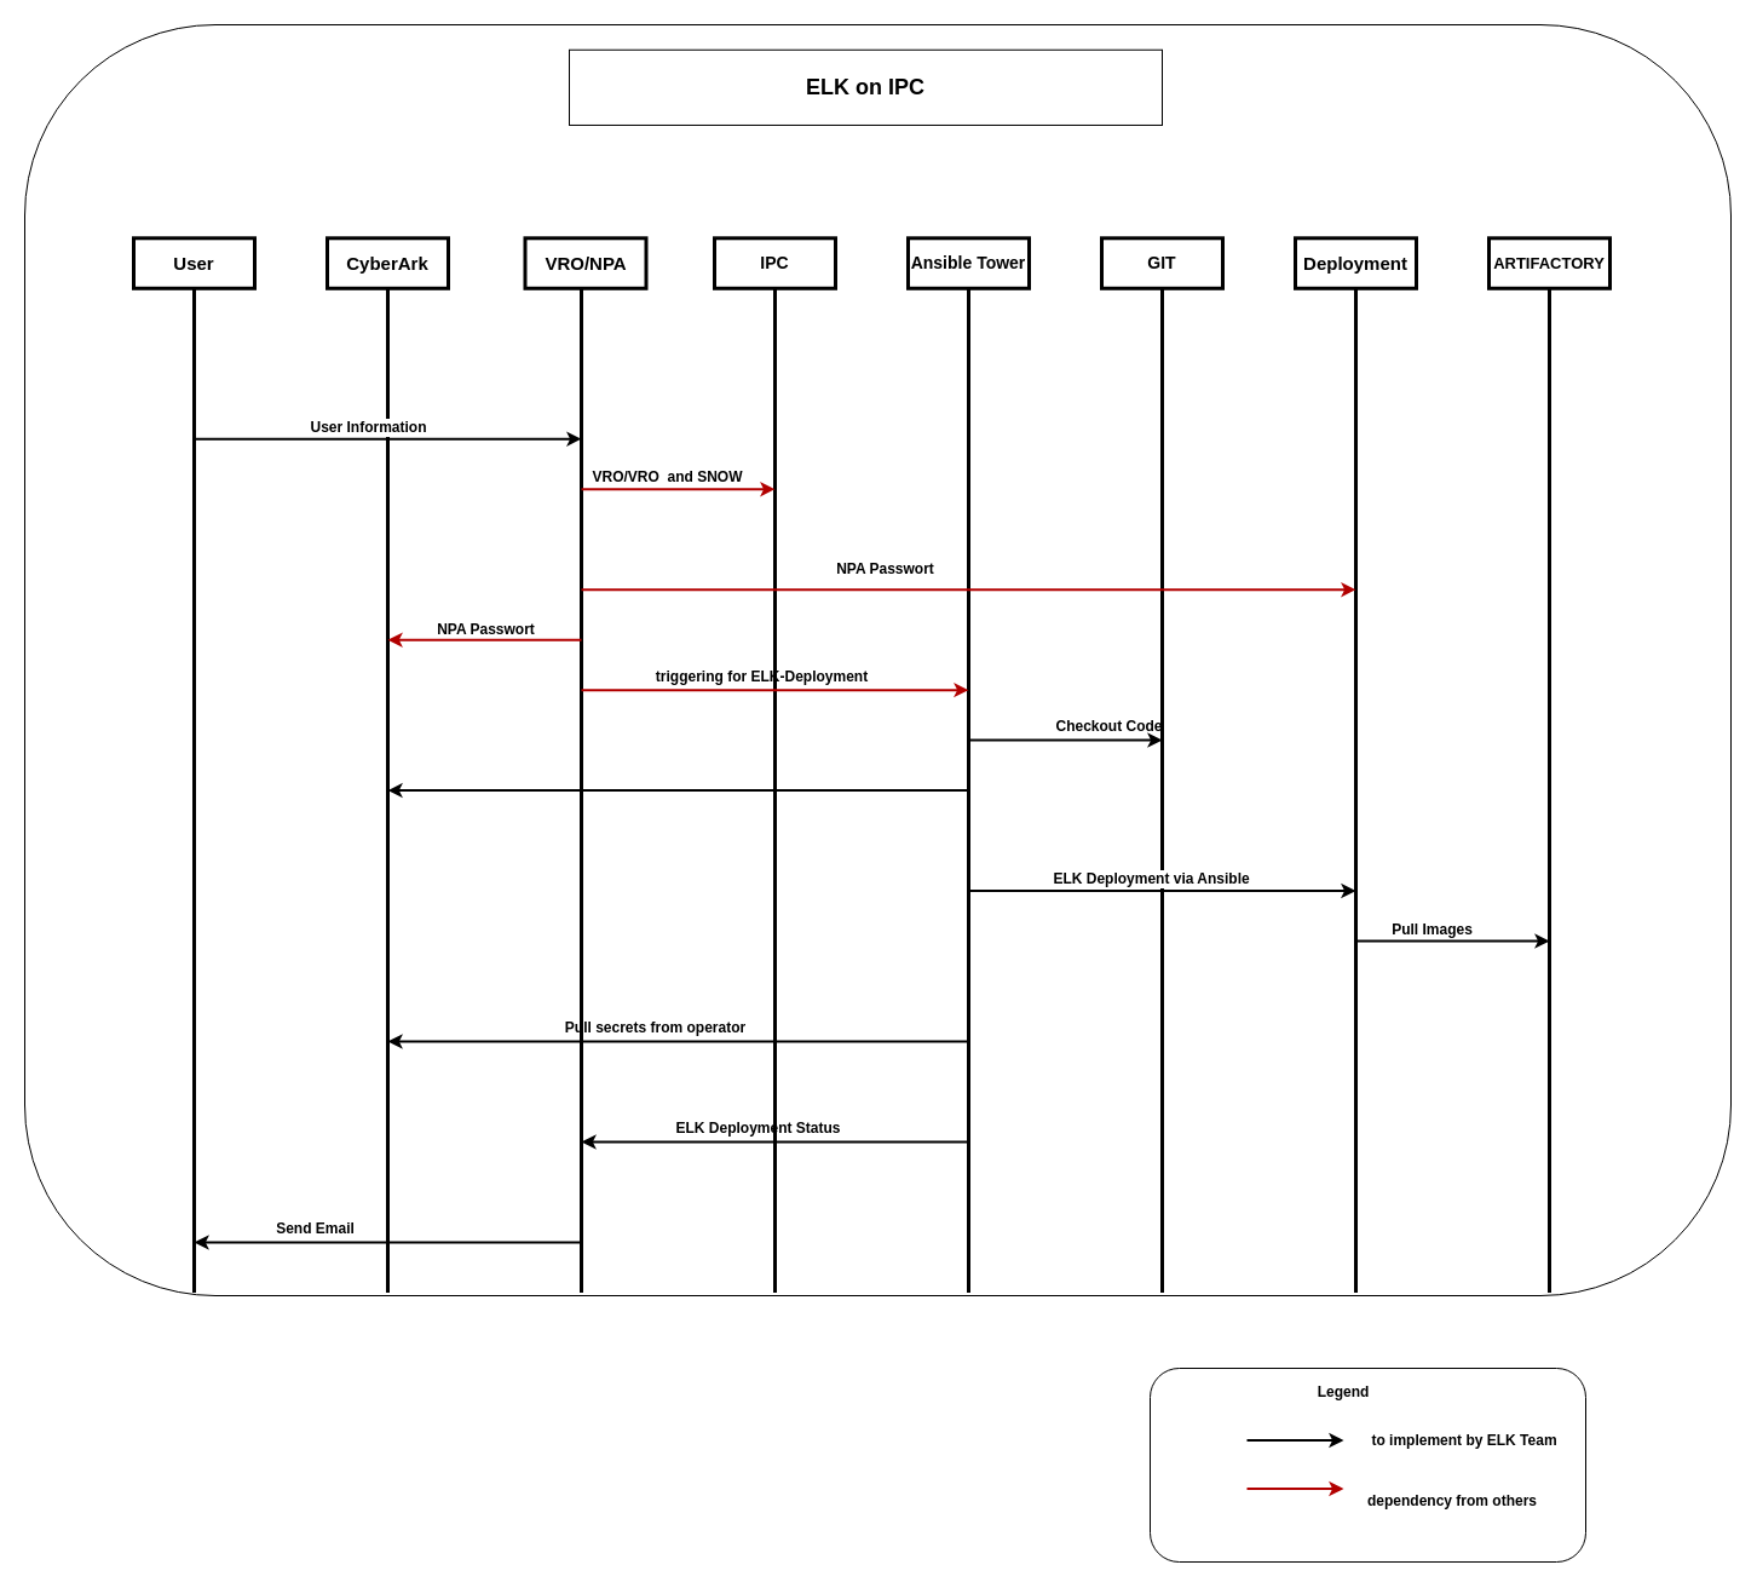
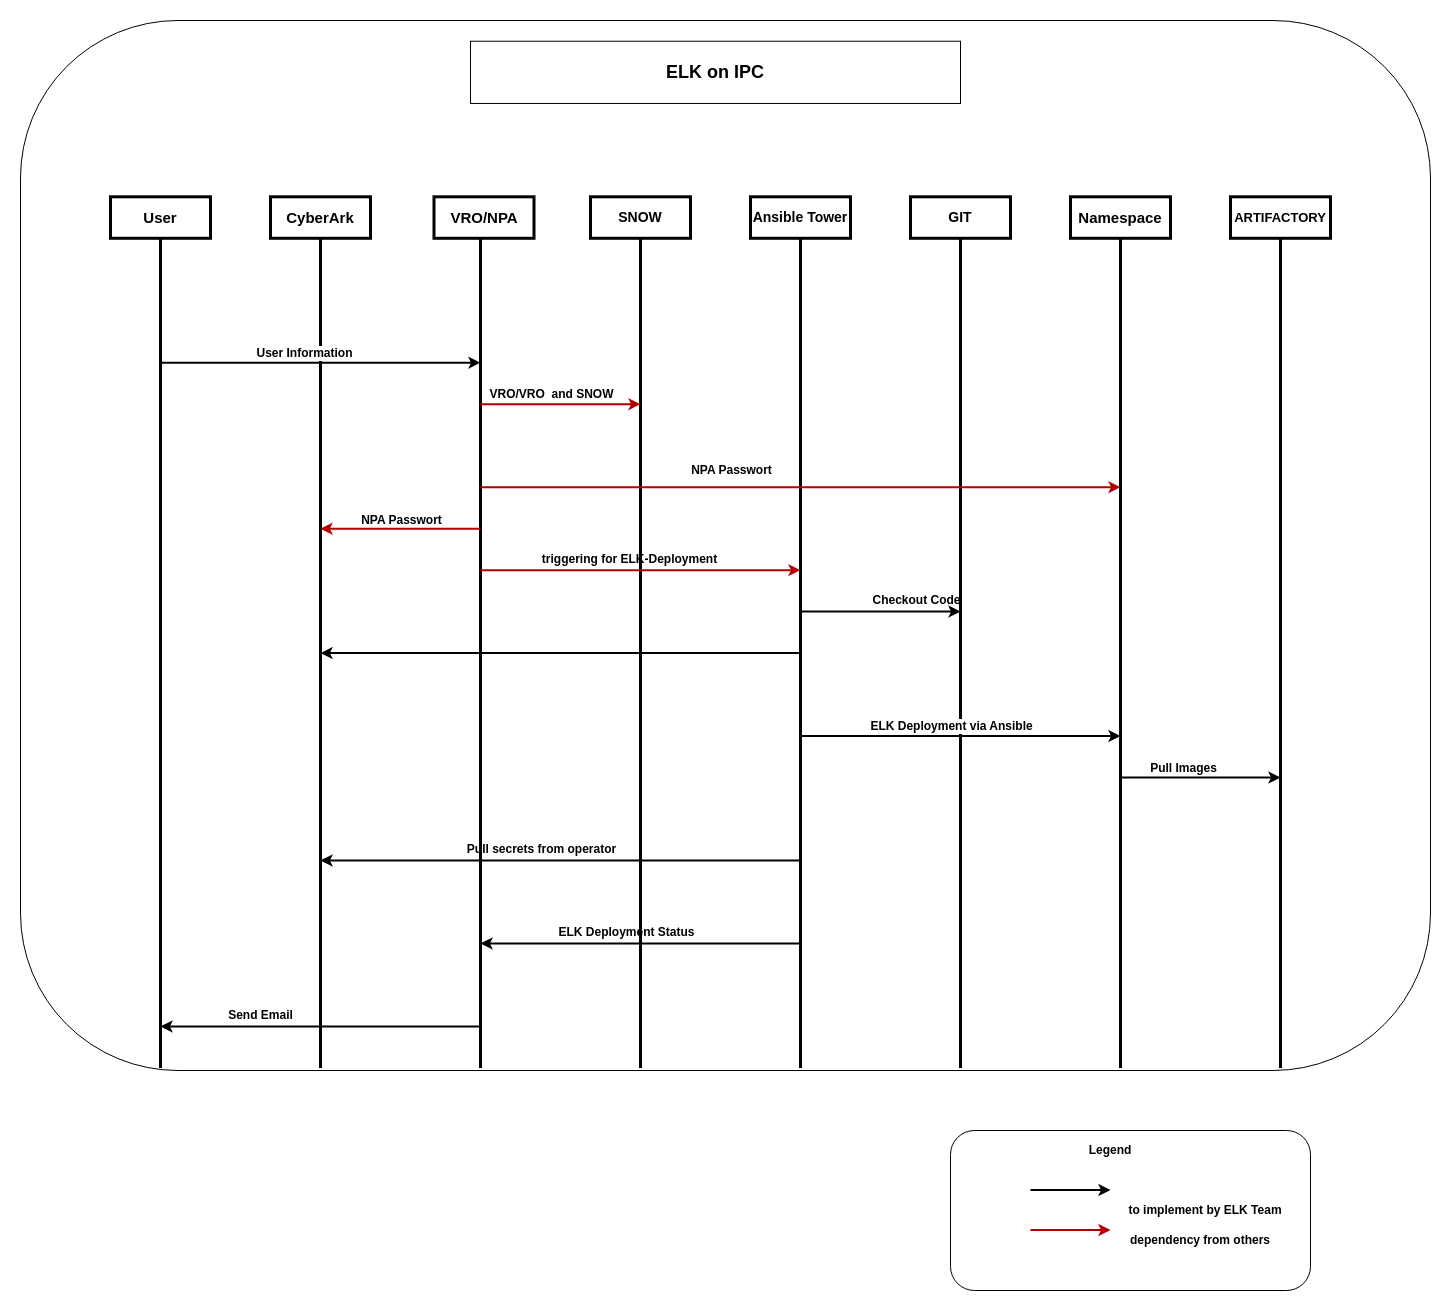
  <mxCell id="0" />
  <mxCell id="1" parent="0" />
  <mxCell id="2" value="" style="rounded=1;whiteSpace=wrap;html=1;" vertex="1" parent="1"><mxGeometry x="950" y="1130" width="360" height="160" as="geometry" /></mxCell>
  <mxCell id="3" value="" style="rounded=1;whiteSpace=wrap;html=1;" vertex="1" parent="1"><mxGeometry x="20" y="20" width="1410" height="1050" as="geometry" /></mxCell>
  <mxCell id="4" value="" style="endArrow=none;html=1;strokeWidth=3;" parent="1" edge="1"><mxGeometry width="50" height="50" relative="1" as="geometry"><mxPoint x="160" y="1067.407" as="sourcePoint" /><mxPoint x="160" y="237.778" as="targetPoint" /></mxGeometry></mxCell>
  <mxCell id="5" value="" style="endArrow=none;html=1;strokeWidth=3;" parent="1" edge="1"><mxGeometry width="50" height="50" relative="1" as="geometry"><mxPoint x="320" y="1067.407" as="sourcePoint" /><mxPoint x="320" y="237.778" as="targetPoint" /></mxGeometry></mxCell>
  <mxCell id="6" value="" style="endArrow=none;html=1;strokeWidth=3;" parent="1" edge="1"><mxGeometry width="50" height="50" relative="1" as="geometry"><mxPoint x="480" y="1067.407" as="sourcePoint" /><mxPoint x="480" y="237.778" as="targetPoint" /></mxGeometry></mxCell>
  <mxCell id="7" value="" style="endArrow=none;html=1;strokeWidth=3;" parent="1" edge="1"><mxGeometry width="50" height="50" relative="1" as="geometry"><mxPoint x="1120" y="1067.407" as="sourcePoint" /><mxPoint x="1120" y="237.778" as="targetPoint" /></mxGeometry></mxCell>
  <mxCell id="8" value="" style="endArrow=none;html=1;strokeWidth=3;" parent="1" edge="1"><mxGeometry width="50" height="50" relative="1" as="geometry"><mxPoint x="640" y="1067.407" as="sourcePoint" /><mxPoint x="640" y="237.778" as="targetPoint" /></mxGeometry></mxCell>
  <mxCell id="9" value="&lt;b&gt;NPA Passwort&lt;/b&gt;" style="text;html=1;align=center;verticalAlign=middle;resizable=0;points=[];labelBackgroundColor=#ffffff;" parent="8" vertex="1" connectable="0"><mxGeometry x="0.321" y="-3" relative="1" as="geometry"><mxPoint x="-243" y="0.59" as="offset" /></mxGeometry></mxCell>
  <mxCell id="10" value="&lt;b&gt;NPA Passwort&lt;/b&gt;" style="text;html=1;align=center;verticalAlign=middle;resizable=0;points=[];labelBackgroundColor=#ffffff;" vertex="1" connectable="0" parent="8"><mxGeometry x="0.321" y="-3" relative="1" as="geometry"><mxPoint x="87" y="-49.41" as="offset" /></mxGeometry></mxCell>
  <mxCell id="11" value="" style="endArrow=none;html=1;strokeWidth=3;" parent="1" edge="1"><mxGeometry width="50" height="50" relative="1" as="geometry"><mxPoint x="800" y="1067.407" as="sourcePoint" /><mxPoint x="800" y="237.778" as="targetPoint" /></mxGeometry></mxCell>
  <mxCell id="12" value="" style="endArrow=none;html=1;strokeWidth=3;" parent="1" edge="1"><mxGeometry width="50" height="50" relative="1" as="geometry"><mxPoint x="960" y="1067.407" as="sourcePoint" /><mxPoint x="960" y="237.778" as="targetPoint" /></mxGeometry></mxCell>
  <mxCell id="13" value="" style="endArrow=none;html=1;strokeWidth=3;" parent="1" edge="1"><mxGeometry width="50" height="50" relative="1" as="geometry"><mxPoint x="1280" y="1067.407" as="sourcePoint" /><mxPoint x="1280" y="237.778" as="targetPoint" /></mxGeometry></mxCell>
  <mxCell id="14" value="&lt;p&gt;&lt;font style=&quot;font-size: 15px&quot;&gt;&lt;b&gt;User&lt;/b&gt;&lt;/font&gt;&lt;/p&gt;" style="rounded=0;whiteSpace=wrap;html=1;strokeWidth=3;" parent="1" vertex="1"><mxGeometry x="110" y="196.296" width="100" height="41.481" as="geometry" /></mxCell>
  <mxCell id="15" value="&lt;font style=&quot;font-size: 15px&quot;&gt;&lt;b&gt;CyberArk&lt;/b&gt;&lt;/font&gt;" style="rounded=0;whiteSpace=wrap;html=1;strokeWidth=3;" parent="1" vertex="1"><mxGeometry x="270" y="196.296" width="100" height="41.481" as="geometry" /></mxCell>
  <mxCell id="16" value="&lt;font style=&quot;font-size: 15px&quot;&gt;&lt;b&gt;VRO/NPA&lt;/b&gt;&lt;/font&gt;" style="rounded=0;whiteSpace=wrap;html=1;strokeWidth=3;" parent="1" vertex="1"><mxGeometry x="433.5" y="196.296" width="100" height="41.481" as="geometry" /></mxCell>
- <mxCell id="17" value="&lt;font style=&quot;font-size: 14px&quot;&gt;&lt;b&gt;IPC&lt;/b&gt;&lt;/font&gt;" style="rounded=0;whiteSpace=wrap;html=1;strokeWidth=3;" parent="1" vertex="1"><mxGeometry x="590" y="196.296" width="100" height="41.481" as="geometry" /></mxCell>
+ <mxCell id="17" value="&lt;font style=&quot;font-size: 14px&quot;&gt;&lt;b&gt;SNOW&lt;/b&gt;&lt;/font&gt;" style="rounded=0;whiteSpace=wrap;html=1;strokeWidth=3;" parent="1" vertex="1"><mxGeometry x="590" y="196.296" width="100" height="41.481" as="geometry" /></mxCell>
  <mxCell id="18" value="&lt;font size=&quot;1&quot;&gt;&lt;b style=&quot;font-size: 14px&quot;&gt;Ansible Tower&lt;/b&gt;&lt;/font&gt;" style="rounded=0;whiteSpace=wrap;html=1;strokeWidth=3;" parent="1" vertex="1"><mxGeometry x="750" y="196.296" width="100" height="41.481" as="geometry" /></mxCell>
  <mxCell id="19" value="&lt;font style=&quot;font-size: 14px&quot;&gt;&lt;b&gt;GIT&lt;/b&gt;&lt;/font&gt;" style="rounded=0;whiteSpace=wrap;html=1;strokeWidth=3;" parent="1" vertex="1"><mxGeometry x="910" y="196.296" width="100" height="41.481" as="geometry" /></mxCell>
- <mxCell id="20" value="&lt;font size=&quot;1&quot;&gt;&lt;b style=&quot;font-size: 15px&quot;&gt;Deployment&lt;/b&gt;&lt;/font&gt;" style="rounded=0;whiteSpace=wrap;html=1;strokeWidth=3;" parent="1" vertex="1"><mxGeometry x="1070" y="196.296" width="100" height="41.481" as="geometry" /></mxCell>
+ <mxCell id="20" value="&lt;font size=&quot;1&quot;&gt;&lt;b style=&quot;font-size: 15px&quot;&gt;Namespace&lt;/b&gt;&lt;/font&gt;" style="rounded=0;whiteSpace=wrap;html=1;strokeWidth=3;" parent="1" vertex="1"><mxGeometry x="1070" y="196.296" width="100" height="41.481" as="geometry" /></mxCell>
  <mxCell id="21" value="&lt;font style=&quot;font-size: 13px&quot;&gt;&lt;b&gt;ARTIFACTORY&lt;/b&gt;&lt;/font&gt;" style="rounded=0;whiteSpace=wrap;html=1;strokeWidth=3;" parent="1" vertex="1"><mxGeometry x="1230" y="196.296" width="100" height="41.481" as="geometry" /></mxCell>
  <mxCell id="22" value="" style="endArrow=classic;html=1;strokeWidth=2;" parent="1" edge="1"><mxGeometry width="50" height="50" relative="1" as="geometry"><mxPoint x="160" y="362.222" as="sourcePoint" /><mxPoint x="480" y="362.222" as="targetPoint" /></mxGeometry></mxCell>
  <mxCell id="23" value="&lt;b&gt;User Information&lt;/b&gt;" style="text;html=1;align=center;verticalAlign=middle;resizable=0;points=[];labelBackgroundColor=#ffffff;" parent="22" vertex="1" connectable="0"><mxGeometry x="-0.106" y="5" relative="1" as="geometry"><mxPoint y="-5" as="offset" /></mxGeometry></mxCell>
  <mxCell id="24" value="" style="endArrow=classic;html=1;strokeWidth=2;fillColor=#e51400;strokeColor=#B20000;" parent="1" edge="1"><mxGeometry width="50" height="50" relative="1" as="geometry"><mxPoint x="480" y="569.63" as="sourcePoint" /><mxPoint x="800" y="569.63" as="targetPoint" /></mxGeometry></mxCell>
  <mxCell id="25" value="" style="endArrow=classic;html=1;strokeWidth=2;" parent="1" edge="1"><mxGeometry width="50" height="50" relative="1" as="geometry"><mxPoint x="800" y="611.111" as="sourcePoint" /><mxPoint x="960" y="611.111" as="targetPoint" /></mxGeometry></mxCell>
  <mxCell id="26" value="&lt;b&gt;Checkout Code&lt;/b&gt;" style="text;html=1;align=center;verticalAlign=middle;resizable=0;points=[];autosize=1;" parent="1" vertex="1"><mxGeometry x="866" y="590.37" width="100" height="20" as="geometry" /></mxCell>
  <mxCell id="27" value="&lt;b&gt;triggering for ELK-Deployment&lt;/b&gt;" style="text;html=1;align=center;verticalAlign=middle;resizable=0;points=[];autosize=1;" parent="1" vertex="1"><mxGeometry x="534" y="548.889" width="190" height="20" as="geometry" /></mxCell>
  <mxCell id="28" value="" style="endArrow=classic;html=1;strokeWidth=2;" parent="1" edge="1"><mxGeometry width="50" height="50" relative="1" as="geometry"><mxPoint x="800" y="652.593" as="sourcePoint" /><mxPoint x="320" y="652.593" as="targetPoint" /></mxGeometry></mxCell>
  <mxCell id="29" value="" style="endArrow=classic;html=1;strokeWidth=2;" parent="1" edge="1"><mxGeometry width="50" height="50" relative="1" as="geometry"><mxPoint x="800" y="735.556" as="sourcePoint" /><mxPoint x="1120" y="735.556" as="targetPoint" /></mxGeometry></mxCell>
  <mxCell id="30" value="&lt;b&gt;ELK Deployment via Ansible&lt;/b&gt;" style="text;html=1;align=center;verticalAlign=middle;resizable=0;points=[];labelBackgroundColor=#ffffff;" parent="29" vertex="1" connectable="0"><mxGeometry x="-0.1" y="5" relative="1" as="geometry"><mxPoint x="6" y="-5" as="offset" /></mxGeometry></mxCell>
  <mxCell id="31" value="" style="endArrow=classic;html=1;strokeWidth=2;" parent="1" edge="1"><mxGeometry width="50" height="50" relative="1" as="geometry"><mxPoint x="1120" y="777.037" as="sourcePoint" /><mxPoint x="1280" y="777.037" as="targetPoint" /></mxGeometry></mxCell>
  <mxCell id="32" value="&lt;b&gt;Pull Images&lt;/b&gt;" style="text;html=1;align=center;verticalAlign=middle;resizable=0;points=[];labelBackgroundColor=#ffffff;" parent="31" vertex="1" connectable="0"><mxGeometry x="-0.225" y="3" relative="1" as="geometry"><mxPoint y="-7" as="offset" /></mxGeometry></mxCell>
  <mxCell id="33" value="" style="endArrow=classic;html=1;strokeWidth=2;fillColor=#e51400;strokeColor=#B20000;" parent="1" edge="1"><mxGeometry width="50" height="50" relative="1" as="geometry"><mxPoint x="480" y="403.704" as="sourcePoint" /><mxPoint x="640" y="403.704" as="targetPoint" /></mxGeometry></mxCell>
  <mxCell id="34" value="&lt;b&gt;VRO/VRO&amp;nbsp; and SNOW&lt;/b&gt;" style="text;html=1;align=center;verticalAlign=middle;resizable=0;points=[];labelBackgroundColor=#ffffff;" parent="33" vertex="1" connectable="0"><mxGeometry x="-0.275" y="5" relative="1" as="geometry"><mxPoint x="12" y="-5" as="offset" /></mxGeometry></mxCell>
  <mxCell id="35" value="" style="endArrow=classic;html=1;strokeWidth=2;fillColor=#e51400;strokeColor=#B20000;" parent="1" edge="1"><mxGeometry width="50" height="50" relative="1" as="geometry"><mxPoint x="480" y="528.148" as="sourcePoint" /><mxPoint x="320" y="528.148" as="targetPoint" /></mxGeometry></mxCell>
  <mxCell id="36" value="" style="endArrow=classic;html=1;strokeWidth=2;fillColor=#e51400;strokeColor=#B20000;" parent="1" edge="1"><mxGeometry width="50" height="50" relative="1" as="geometry"><mxPoint x="480" y="486.667" as="sourcePoint" /><mxPoint x="1120" y="486.667" as="targetPoint" /></mxGeometry></mxCell>
  <mxCell id="37" value="" style="endArrow=classic;html=1;strokeWidth=2;" parent="1" edge="1"><mxGeometry width="50" height="50" relative="1" as="geometry"><mxPoint x="800" y="860" as="sourcePoint" /><mxPoint x="320" y="860" as="targetPoint" /></mxGeometry></mxCell>
  <mxCell id="38" value="&lt;b&gt;Pull secrets from operator&lt;/b&gt;" style="text;html=1;align=center;verticalAlign=middle;resizable=0;points=[];autosize=1;" vertex="1" parent="1"><mxGeometry x="461" y="839.259" width="160" height="20" as="geometry" /></mxCell>
  <mxCell id="39" value="" style="endArrow=classic;html=1;strokeWidth=2;" edge="1" parent="1"><mxGeometry width="50" height="50" relative="1" as="geometry"><mxPoint x="800" y="942.963" as="sourcePoint" /><mxPoint x="480" y="942.963" as="targetPoint" /></mxGeometry></mxCell>
  <mxCell id="40" value="&lt;b&gt;ELK Deployment Status&lt;/b&gt;" style="text;html=1;align=center;verticalAlign=middle;resizable=0;points=[];autosize=1;" vertex="1" parent="1"><mxGeometry x="551" y="922.222" width="150" height="20" as="geometry" /></mxCell>
  <mxCell id="41" value="" style="endArrow=classic;html=1;strokeWidth=2;" edge="1" parent="1"><mxGeometry width="50" height="50" relative="1" as="geometry"><mxPoint x="480" y="1025.926" as="sourcePoint" /><mxPoint x="160" y="1025.926" as="targetPoint" /></mxGeometry></mxCell>
  <mxCell id="42" value="&lt;b&gt;Send Email&lt;/b&gt;" style="text;html=1;align=center;verticalAlign=middle;resizable=0;points=[];autosize=1;" vertex="1" parent="1"><mxGeometry x="220" y="1005.185" width="80" height="20" as="geometry" /></mxCell>
  <mxCell id="43" value="&lt;font style=&quot;font-size: 18px&quot;&gt;&lt;b&gt;ELK on IPC&lt;/b&gt;&lt;/font&gt;" style="whiteSpace=wrap;html=1;rounded=0;" vertex="1" parent="1"><mxGeometry x="470" y="40.741" width="490" height="62.222" as="geometry" /></mxCell>
  <mxCell id="44" value="" style="endArrow=classic;html=1;strokeWidth=2;" edge="1" parent="1"><mxGeometry width="50" height="50" relative="1" as="geometry"><mxPoint x="1030" y="1189.5" as="sourcePoint" /><mxPoint x="1110" y="1189.5" as="targetPoint" /></mxGeometry></mxCell>
- <mxCell id="45" value="&lt;b&gt;to implement by ELK Team&lt;/b&gt;" style="text;html=1;strokeColor=none;fillColor=none;align=center;verticalAlign=middle;whiteSpace=wrap;rounded=0;" vertex="1" parent="1"><mxGeometry x="1130" y="1180" width="160" height="20" as="geometry" /></mxCell>
+ <mxCell id="45" value="&lt;b&gt;to implement by ELK Team&lt;/b&gt;" style="text;html=1;strokeColor=none;fillColor=none;align=center;verticalAlign=middle;whiteSpace=wrap;rounded=0;" vertex="1" parent="1"><mxGeometry x="1125" y="1200" width="160" height="20" as="geometry" /></mxCell>
  <mxCell id="46" value="" style="endArrow=classic;html=1;strokeWidth=2;fillColor=#e51400;strokeColor=#B20000;" edge="1" parent="1"><mxGeometry width="50" height="50" relative="1" as="geometry"><mxPoint x="1030" y="1229.5" as="sourcePoint" /><mxPoint x="1110" y="1229.5" as="targetPoint" /></mxGeometry></mxCell>
  <mxCell id="47" value="dependency from others" style="text;html=1;strokeColor=none;fillColor=none;align=center;verticalAlign=middle;whiteSpace=wrap;rounded=0;fontStyle=1" vertex="1" parent="1"><mxGeometry x="1125" y="1230" width="150" height="20" as="geometry" /></mxCell>
  <mxCell id="48" value="&lt;b&gt;Legend&lt;/b&gt;" style="text;html=1;strokeColor=none;fillColor=none;align=center;verticalAlign=middle;whiteSpace=wrap;rounded=0;" vertex="1" parent="1"><mxGeometry x="1080" y="1140" width="60" height="20" as="geometry" /></mxCell>
